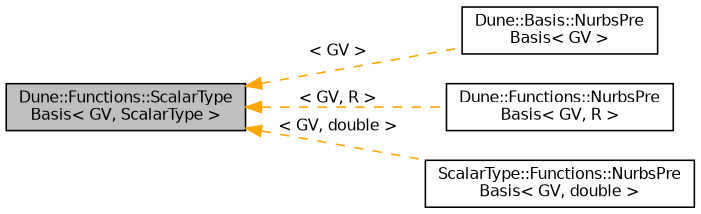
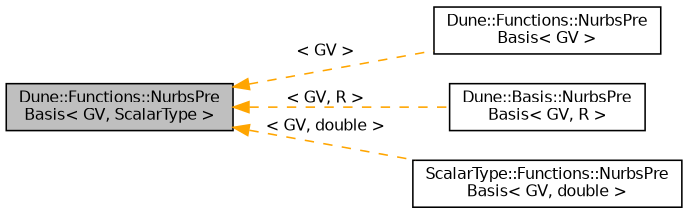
  digraph {
    rankdir=LR
    node [color=black fillcolor=white fontname=Helvetica fontsize=10 shape=record style=filled]
    edge [color=orange dir=back fontname=Helvetica fontsize=10 labelfontname=Helvetica labelfontsize=10 style=dashed]
-   n1 [fillcolor=grey75 fontcolor=black height=0.2 label="Dune::Functions::ScalarType\lBasis\< GV, ScalarType \>" width=0.4]
-   n2 [height=0.2 label="Dune::Basis::NurbsPre\lBasis\< GV \>" width=0.4]
-   n3 [height=0.2 label="Dune::Functions::NurbsPre\lBasis\< GV, R \>" width=0.4]
+   n1 [fillcolor=grey75 fontcolor=black height=0.2 label="Dune::Functions::NurbsPre\lBasis\< GV, ScalarType \>" width=0.4]
+   n2 [height=0.2 label="Dune::Functions::NurbsPre\lBasis\< GV \>" width=0.4]
+   n3 [height=0.2 label="Dune::Basis::NurbsPre\lBasis\< GV, R \>" width=0.4]
    n4 [height=0.2 label="ScalarType::Functions::NurbsPre\lBasis\< GV, double \>" width=0.4]
    n1 -> n2 [label=" \< GV \>"]
    n1 -> n3 [label=" \< GV, R \>"]
    n1 -> n4 [label=" \< GV, double \>"]
  }
